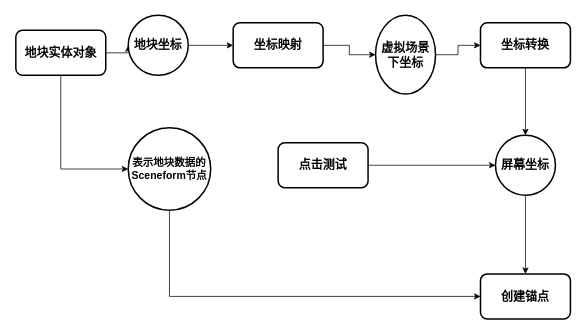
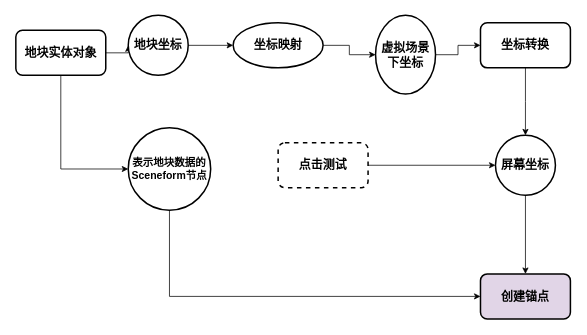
  <mxCell id="0" />
  <mxCell id="1" parent="0" />
  <mxCell id="2" style="edgeStyle=orthogonalEdgeStyle;rounded=0;orthogonalLoop=1;jettySize=auto;html=1;exitX=1;exitY=0.5;exitDx=0;exitDy=0;entryX=0;entryY=0.5;entryDx=0;entryDy=0;fontSize=16;" edge="1" parent="1" source="4"><mxGeometry relative="1" as="geometry"><mxPoint x="170" y="60" as="targetPoint" /></mxGeometry></mxCell>
  <mxCell id="3" style="edgeStyle=orthogonalEdgeStyle;rounded=0;orthogonalLoop=1;jettySize=auto;html=1;exitX=0.5;exitY=1;exitDx=0;exitDy=0;entryX=0;entryY=0.5;entryDx=0;entryDy=0;fontSize=14;" edge="1" parent="1" source="4" target="19"><mxGeometry relative="1" as="geometry" /></mxCell>
  <mxCell id="4" value="地块实体对象" style="rounded=1;whiteSpace=wrap;html=1;strokeWidth=2;fontSize=16;fontStyle=1" vertex="1" parent="1"><mxGeometry x="20" y="40" width="120" height="60" as="geometry" /></mxCell>
  <mxCell id="5" style="edgeStyle=orthogonalEdgeStyle;rounded=0;orthogonalLoop=1;jettySize=auto;html=1;exitX=1;exitY=0.5;exitDx=0;exitDy=0;entryX=0;entryY=0.5;entryDx=0;entryDy=0;fontSize=16;" edge="1" parent="1" source="6" target="17"><mxGeometry relative="1" as="geometry" /></mxCell>
- <mxCell id="6" value="坐标映射" style="rounded=1;whiteSpace=wrap;html=1;strokeWidth=2;fontSize=16;fontStyle=1" vertex="1" parent="1"><mxGeometry x="310" y="30" width="120" height="60" as="geometry" /></mxCell>
+ <mxCell id="6" value="坐标映射" style="ellipse;whiteSpace=wrap;html=1;strokeWidth=2;fontSize=16;fontStyle=1;" vertex="1" parent="1"><mxGeometry x="310" y="30" width="120" height="60" as="geometry" /></mxCell>
  <mxCell id="7" style="edgeStyle=orthogonalEdgeStyle;rounded=0;orthogonalLoop=1;jettySize=auto;html=1;exitX=0.5;exitY=1;exitDx=0;exitDy=0;fontSize=16;" edge="1" parent="1" source="8"><mxGeometry relative="1" as="geometry"><mxPoint x="700" y="180" as="targetPoint" /></mxGeometry></mxCell>
  <mxCell id="8" value="坐标转换" style="rounded=1;whiteSpace=wrap;html=1;strokeWidth=2;fontSize=16;fontStyle=1" vertex="1" parent="1"><mxGeometry x="640" y="30" width="120" height="60" as="geometry" /></mxCell>
  <mxCell id="9" style="edgeStyle=orthogonalEdgeStyle;rounded=0;orthogonalLoop=1;jettySize=auto;html=1;exitX=1;exitY=0.5;exitDx=0;exitDy=0;fontSize=16;entryX=0;entryY=0.5;entryDx=0;entryDy=0;" edge="1" parent="1" source="10" target="13"><mxGeometry relative="1" as="geometry"><mxPoint x="560" y="210" as="targetPoint" /></mxGeometry></mxCell>
- <mxCell id="10" value="点击测试" style="rounded=1;whiteSpace=wrap;html=1;strokeWidth=2;fontSize=16;fontStyle=1" vertex="1" parent="1"><mxGeometry x="370" y="190" width="120" height="60" as="geometry" /></mxCell>
- <mxCell id="11" value="创建锚点" style="rounded=1;whiteSpace=wrap;html=1;strokeWidth=2;fontSize=16;fontStyle=1" vertex="1" parent="1"><mxGeometry x="640" y="365" width="120" height="60" as="geometry" /></mxCell>
+ <mxCell id="10" value="点击测试" style="rounded=1;whiteSpace=wrap;html=1;strokeWidth=2;fontSize=16;fontStyle=1;dashed=1;" vertex="1" parent="1"><mxGeometry x="370" y="190" width="120" height="60" as="geometry" /></mxCell>
+ <mxCell id="11" value="创建锚点" style="rounded=1;whiteSpace=wrap;html=1;strokeWidth=2;fontSize=16;fontStyle=1;fillColor=#e1d5e7;" vertex="1" parent="1"><mxGeometry x="640" y="365" width="120" height="60" as="geometry" /></mxCell>
  <mxCell id="12" style="edgeStyle=orthogonalEdgeStyle;rounded=0;orthogonalLoop=1;jettySize=auto;html=1;exitX=0.5;exitY=1;exitDx=0;exitDy=0;fontSize=16;" edge="1" parent="1" source="13" target="11"><mxGeometry relative="1" as="geometry" /></mxCell>
  <mxCell id="13" value="屏幕坐标" style="ellipse;whiteSpace=wrap;html=1;aspect=fixed;strokeWidth=2;fontSize=16;fontStyle=1" vertex="1" parent="1"><mxGeometry x="660" y="180" width="80" height="80" as="geometry" /></mxCell>
  <mxCell id="14" style="edgeStyle=orthogonalEdgeStyle;rounded=0;orthogonalLoop=1;jettySize=auto;html=1;exitX=1;exitY=0.5;exitDx=0;exitDy=0;entryX=0;entryY=0.5;entryDx=0;entryDy=0;fontSize=16;" edge="1" parent="1" source="15" target="6"><mxGeometry relative="1" as="geometry" /></mxCell>
  <mxCell id="15" value="地块坐标" style="ellipse;whiteSpace=wrap;html=1;aspect=fixed;strokeWidth=2;fontSize=16;fontStyle=1" vertex="1" parent="1"><mxGeometry x="170" y="20" width="80" height="80" as="geometry" /></mxCell>
  <mxCell id="16" style="edgeStyle=orthogonalEdgeStyle;rounded=0;orthogonalLoop=1;jettySize=auto;html=1;exitX=1;exitY=0.5;exitDx=0;exitDy=0;entryX=0;entryY=0.5;entryDx=0;entryDy=0;fontSize=16;" edge="1" parent="1" source="17" target="8"><mxGeometry relative="1" as="geometry" /></mxCell>
  <mxCell id="17" value="虚拟场景下坐标" style="ellipse;whiteSpace=wrap;html=1;aspect=fixed;strokeWidth=2;fontSize=16;fontStyle=1" vertex="1" parent="1"><mxGeometry x="500" y="20" width="80" height="105" as="geometry" /></mxCell>
  <mxCell id="18" style="edgeStyle=orthogonalEdgeStyle;rounded=0;orthogonalLoop=1;jettySize=auto;html=1;exitX=0.5;exitY=1;exitDx=0;exitDy=0;entryX=0;entryY=0.5;entryDx=0;entryDy=0;fontSize=14;" edge="1" parent="1" source="19" target="11"><mxGeometry relative="1" as="geometry" /></mxCell>
  <mxCell id="19" value="表示地块数据的Sceneform节点" style="ellipse;whiteSpace=wrap;html=1;aspect=fixed;strokeWidth=2;fontSize=14;fontStyle=1" vertex="1" parent="1"><mxGeometry x="170" y="170" width="110" height="110" as="geometry" /></mxCell>
